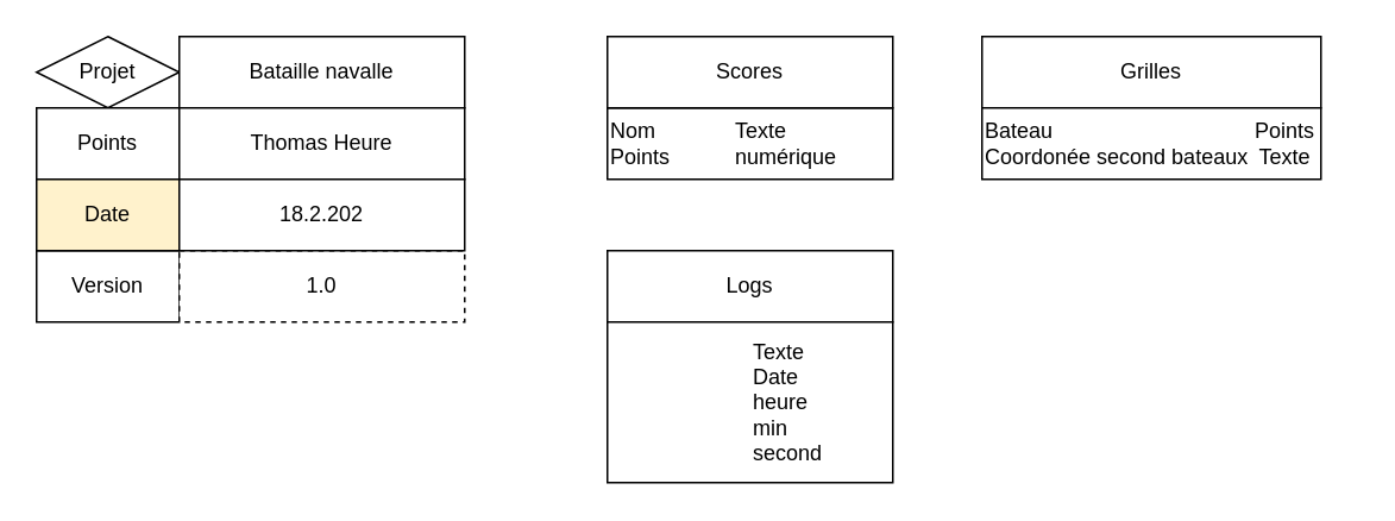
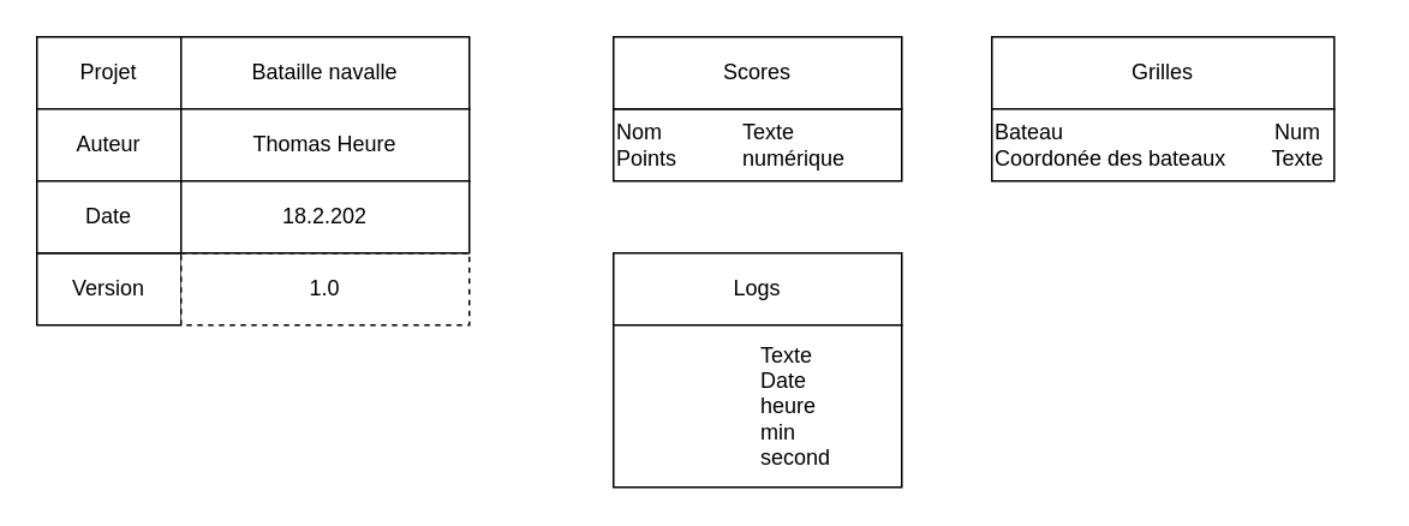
  <mxCell id="0" />
  <mxCell id="1" parent="0" />
- <mxCell id="2" value="Projet" style="rhombus;whiteSpace=wrap;html=1;" vertex="1" parent="1"><mxGeometry x="20" y="20" width="80" height="40" as="geometry" /></mxCell>
+ <mxCell id="2" value="Projet" style="rounded=0;whiteSpace=wrap;html=1;" vertex="1" parent="1"><mxGeometry x="20" y="20" width="80" height="40" as="geometry" /></mxCell>
  <mxCell id="3" value="Bataille navalle" style="rounded=0;whiteSpace=wrap;html=1;" vertex="1" parent="1"><mxGeometry x="100" y="20" width="160" height="40" as="geometry" /></mxCell>
- <mxCell id="4" value="Points" style="rounded=0;whiteSpace=wrap;html=1;" vertex="1" parent="1"><mxGeometry x="20" y="60" width="80" height="40" as="geometry" /></mxCell>
+ <mxCell id="4" value="Auteur" style="rounded=0;whiteSpace=wrap;html=1;" vertex="1" parent="1"><mxGeometry x="20" y="60" width="80" height="40" as="geometry" /></mxCell>
  <mxCell id="5" value="Thomas Heure" style="rounded=0;whiteSpace=wrap;html=1;" vertex="1" parent="1"><mxGeometry x="100" y="60" width="160" height="40" as="geometry" /></mxCell>
  <mxCell id="6" value="Version" style="rounded=0;whiteSpace=wrap;html=1;" vertex="1" parent="1"><mxGeometry x="20" y="140" width="80" height="40" as="geometry" /></mxCell>
- <mxCell id="7" value="Date" style="rounded=0;whiteSpace=wrap;html=1;fillColor=#fff2cc;" vertex="1" parent="1"><mxGeometry x="20" y="100" width="80" height="40" as="geometry" /></mxCell>
+ <mxCell id="7" value="Date" style="rounded=0;whiteSpace=wrap;html=1;" vertex="1" parent="1"><mxGeometry x="20" y="100" width="80" height="40" as="geometry" /></mxCell>
  <mxCell id="8" value="1.0" style="rounded=0;whiteSpace=wrap;html=1;dashed=1;" vertex="1" parent="1"><mxGeometry x="100" y="140" width="160" height="40" as="geometry" /></mxCell>
  <mxCell id="9" value="18.2.202" style="rounded=0;whiteSpace=wrap;html=1;" vertex="1" parent="1"><mxGeometry x="100" y="100" width="160" height="40" as="geometry" /></mxCell>
  <mxCell id="10" value="" style="rounded=0;whiteSpace=wrap;html=1;" vertex="1" parent="1"><mxGeometry x="340" y="60" width="160" height="40" as="geometry" /></mxCell>
  <mxCell id="11" value="Scores" style="rounded=0;whiteSpace=wrap;html=1;" vertex="1" parent="1"><mxGeometry x="340" y="20" width="160" height="40" as="geometry" /></mxCell>
  <mxCell id="12" value="Nom&amp;nbsp;&lt;br&gt;Points" style="text;html=1;strokeColor=none;fillColor=none;align=left;verticalAlign=middle;whiteSpace=wrap;rounded=0;" vertex="1" parent="1"><mxGeometry x="340" y="60" width="80" height="40" as="geometry" /></mxCell>
  <mxCell id="13" value="Texte&lt;br&gt;numérique" style="text;html=1;strokeColor=none;fillColor=none;align=left;verticalAlign=middle;whiteSpace=wrap;rounded=0;" vertex="1" parent="1"><mxGeometry x="410" y="60" width="90" height="40" as="geometry" /></mxCell>
  <mxCell id="14" value="Grilles" style="rounded=0;whiteSpace=wrap;html=1;" vertex="1" parent="1"><mxGeometry x="550" y="20" width="190" height="40" as="geometry" /></mxCell>
  <mxCell id="15" value="" style="rounded=0;whiteSpace=wrap;html=1;" vertex="1" parent="1"><mxGeometry x="550" y="60" width="190" height="40" as="geometry" /></mxCell>
- <mxCell id="16" value="Bateau&lt;br&gt;Coordonée second bateaux" style="text;html=1;strokeColor=none;fillColor=none;align=left;verticalAlign=middle;whiteSpace=wrap;rounded=0;" vertex="1" parent="1"><mxGeometry x="550" y="60" width="170" height="40" as="geometry" /></mxCell>
- <mxCell id="17" value="Points&lt;br&gt;Texte" style="text;html=1;strokeColor=none;fillColor=none;align=center;verticalAlign=middle;whiteSpace=wrap;rounded=0;" vertex="1" parent="1"><mxGeometry x="680" y="60" width="80" height="40" as="geometry" /></mxCell>
+ <mxCell id="16" value="Bateau&lt;br&gt;Coordonée des bateaux" style="text;html=1;strokeColor=none;fillColor=none;align=left;verticalAlign=middle;whiteSpace=wrap;rounded=0;" vertex="1" parent="1"><mxGeometry x="550" y="60" width="170" height="40" as="geometry" /></mxCell>
+ <mxCell id="17" value="Num&lt;br&gt;Texte" style="text;html=1;strokeColor=none;fillColor=none;align=center;verticalAlign=middle;whiteSpace=wrap;rounded=0;" vertex="1" parent="1"><mxGeometry x="680" y="60" width="80" height="40" as="geometry" /></mxCell>
  <mxCell id="18" value="" style="rounded=0;whiteSpace=wrap;html=1;" vertex="1" parent="1"><mxGeometry x="340" y="140" width="160" height="40" as="geometry" /></mxCell>
  <mxCell id="19" value="" style="rounded=0;whiteSpace=wrap;html=1;" vertex="1" parent="1"><mxGeometry x="340" y="180" width="160" height="90" as="geometry" /></mxCell>
  <mxCell id="20" value="Logs" style="text;html=1;strokeColor=none;fillColor=none;align=center;verticalAlign=middle;whiteSpace=wrap;rounded=0;" vertex="1" parent="1"><mxGeometry x="340" y="140" width="160" height="40" as="geometry" /></mxCell>
  <mxCell id="21" value="Texte&lt;br&gt;Date&lt;br&gt;heure&lt;br&gt;min&lt;br&gt;second" style="text;html=1;strokeColor=none;fillColor=none;align=left;verticalAlign=middle;whiteSpace=wrap;rounded=0;" vertex="1" parent="1"><mxGeometry x="420" y="195" width="80" height="60" as="geometry" /></mxCell>
